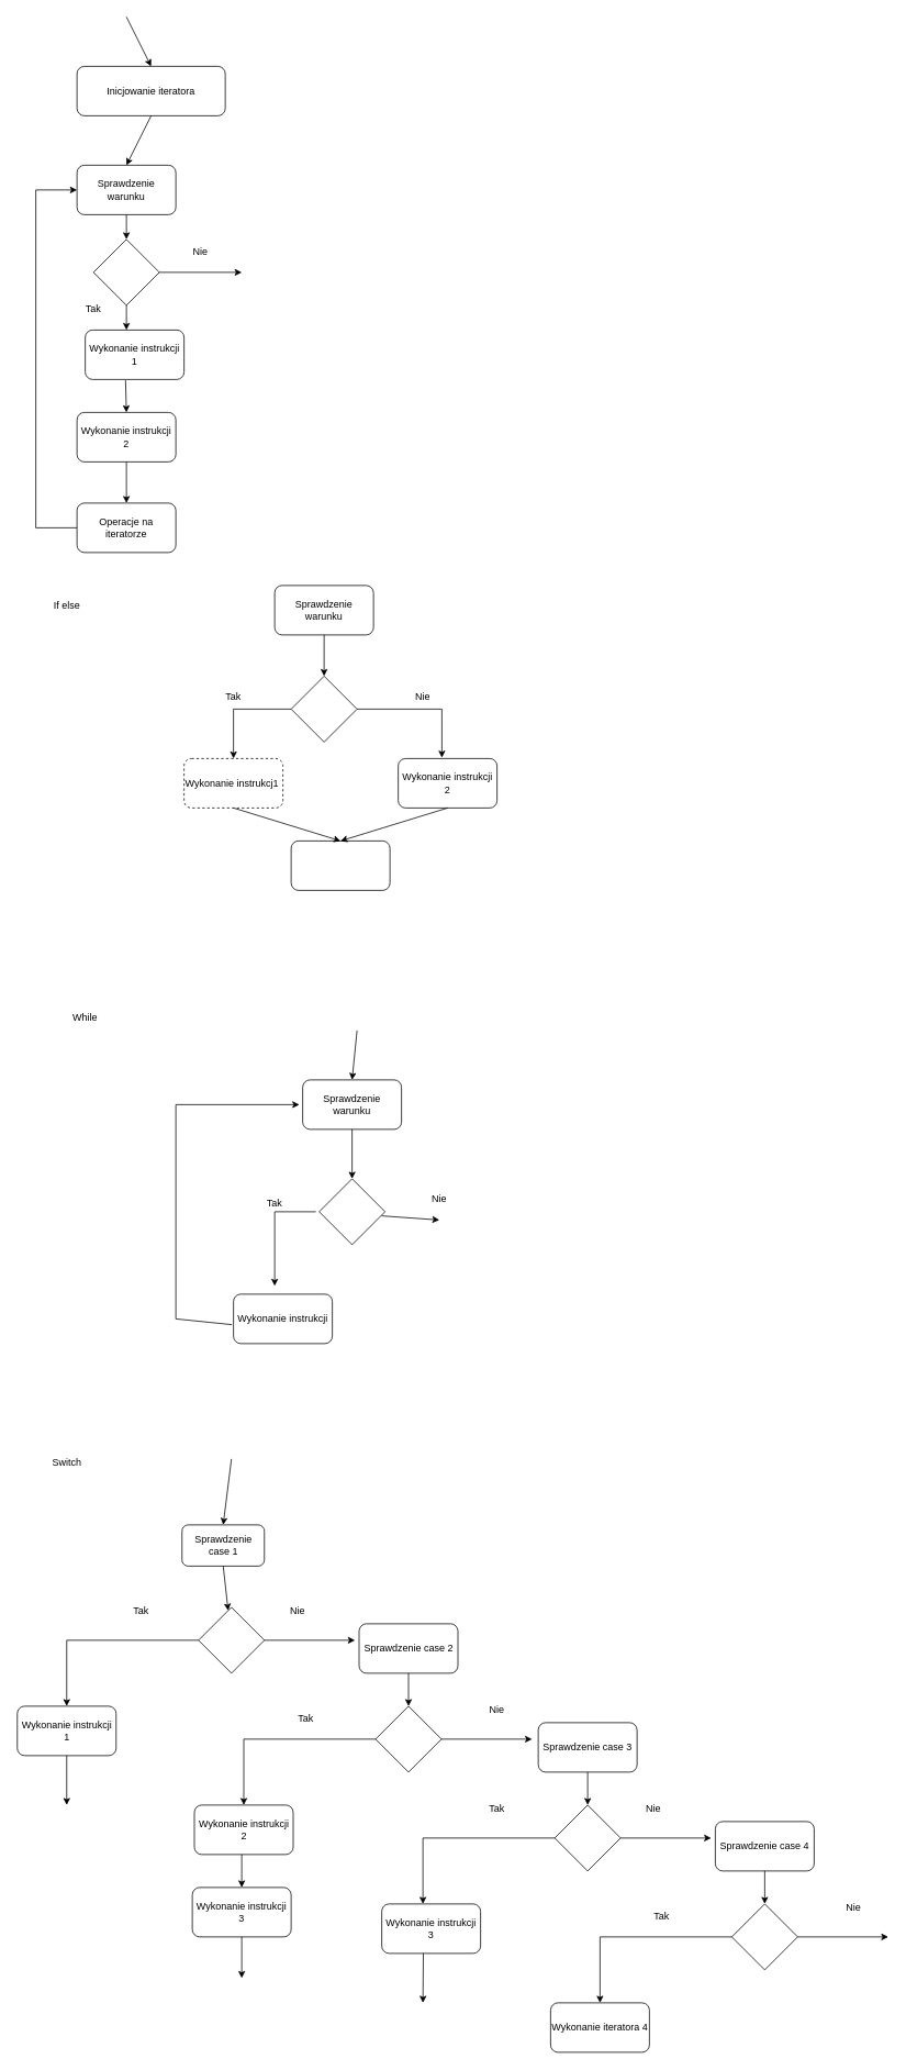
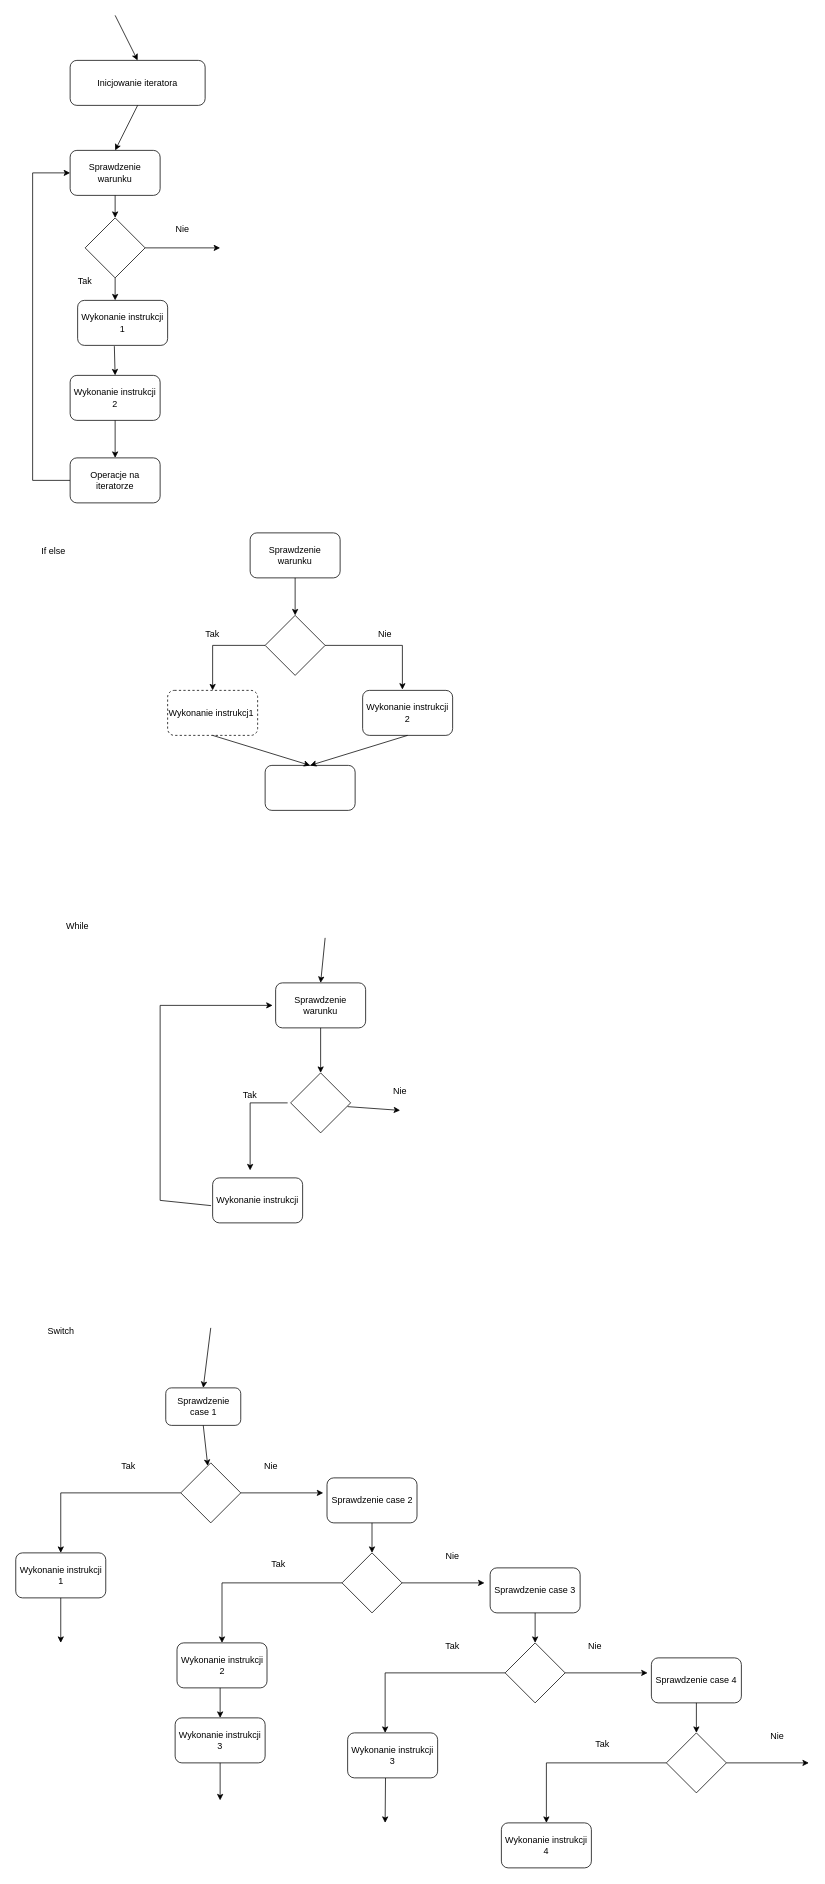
  <mxCell id="0" />
  <mxCell id="1" parent="0" />
  <mxCell id="2" value="Inicjowanie iteratora" style="rounded=1;whiteSpace=wrap;html=1;" vertex="1" parent="1"><mxGeometry x="93" y="80" width="180" height="60" as="geometry" /></mxCell>
  <mxCell id="3" value="" style="endArrow=classic;html=1;rounded=0;entryX=0.5;entryY=0;entryDx=0;entryDy=0;" edge="1" parent="1" target="2"><mxGeometry width="50" height="50" relative="1" as="geometry"><mxPoint x="153" y="20" as="sourcePoint" /><mxPoint x="163" y="10" as="targetPoint" /></mxGeometry></mxCell>
  <mxCell id="4" value="" style="endArrow=classic;html=1;rounded=0;exitX=0.5;exitY=1;exitDx=0;exitDy=0;" edge="1" parent="1" source="2"><mxGeometry width="50" height="50" relative="1" as="geometry"><mxPoint x="403" y="220" as="sourcePoint" /><mxPoint x="153" y="200" as="targetPoint" /></mxGeometry></mxCell>
  <mxCell id="5" value="Sprawdzenie warunku" style="rounded=1;whiteSpace=wrap;html=1;" vertex="1" parent="1"><mxGeometry x="93" y="200" width="120" height="60" as="geometry" /></mxCell>
  <mxCell id="6" value="" style="rhombus;whiteSpace=wrap;html=1;" vertex="1" parent="1"><mxGeometry x="113" y="290" width="80" height="80" as="geometry" /></mxCell>
  <mxCell id="7" value="" style="endArrow=classic;html=1;rounded=0;exitX=0.5;exitY=1;exitDx=0;exitDy=0;" edge="1" parent="1" source="6"><mxGeometry width="50" height="50" relative="1" as="geometry"><mxPoint x="403" y="500" as="sourcePoint" /><mxPoint x="153" y="400" as="targetPoint" /></mxGeometry></mxCell>
  <mxCell id="8" value="" style="endArrow=classic;html=1;rounded=0;exitX=0.408;exitY=1.017;exitDx=0;exitDy=0;entryX=0.5;entryY=0;entryDx=0;entryDy=0;exitPerimeter=0;" edge="1" parent="1" source="14"><mxGeometry width="50" height="50" relative="1" as="geometry"><mxPoint x="153" y="480" as="sourcePoint" /><mxPoint x="153" y="500" as="targetPoint" /></mxGeometry></mxCell>
  <mxCell id="9" value="" style="endArrow=classic;html=1;rounded=0;exitX=0.5;exitY=1;exitDx=0;exitDy=0;entryX=0.5;entryY=0;entryDx=0;entryDy=0;" edge="1" parent="1" source="5" target="6"><mxGeometry width="50" height="50" relative="1" as="geometry"><mxPoint x="243" y="320" as="sourcePoint" /><mxPoint x="293" y="270" as="targetPoint" /></mxGeometry></mxCell>
  <mxCell id="10" value="Tak" style="text;html=1;strokeColor=none;fillColor=none;align=center;verticalAlign=middle;whiteSpace=wrap;rounded=0;" vertex="1" parent="1"><mxGeometry x="83" y="360" width="60" height="30" as="geometry" /></mxCell>
  <mxCell id="11" value="" style="endArrow=classic;html=1;rounded=0;exitX=1;exitY=0.5;exitDx=0;exitDy=0;" edge="1" parent="1" source="6"><mxGeometry width="50" height="50" relative="1" as="geometry"><mxPoint x="243" y="360" as="sourcePoint" /><mxPoint x="293" y="330" as="targetPoint" /></mxGeometry></mxCell>
  <mxCell id="12" value="" style="endArrow=classic;html=1;rounded=0;exitX=0;exitY=0.5;exitDx=0;exitDy=0;entryX=0;entryY=0.5;entryDx=0;entryDy=0;" edge="1" parent="1" target="5"><mxGeometry width="50" height="50" relative="1" as="geometry"><mxPoint x="93" y="640" as="sourcePoint" /><mxPoint x="63" y="230" as="targetPoint" /><Array as="points"><mxPoint x="43" y="640" /><mxPoint x="43" y="230" /></Array></mxGeometry></mxCell>
  <mxCell id="13" value="Nie" style="text;html=1;strokeColor=none;fillColor=none;align=center;verticalAlign=middle;whiteSpace=wrap;rounded=0;" vertex="1" parent="1"><mxGeometry x="213" y="290" width="60" height="30" as="geometry" /></mxCell>
  <mxCell id="14" value="Wykonanie instrukcji 1" style="rounded=1;whiteSpace=wrap;html=1;" vertex="1" parent="1"><mxGeometry x="103" y="400" width="120" height="60" as="geometry" /></mxCell>
  <mxCell id="15" value="Wykonanie instrukcji 2" style="rounded=1;whiteSpace=wrap;html=1;" vertex="1" parent="1"><mxGeometry x="93" y="500" width="120" height="60" as="geometry" /></mxCell>
  <mxCell id="16" value="" style="endArrow=classic;html=1;rounded=0;entryX=0.5;entryY=0;entryDx=0;entryDy=0;" edge="1" parent="1" target="17"><mxGeometry width="50" height="50" relative="1" as="geometry"><mxPoint x="153" y="560" as="sourcePoint" /><mxPoint x="203" y="510" as="targetPoint" /></mxGeometry></mxCell>
  <mxCell id="17" value="Operacje na iteratorze" style="rounded=1;whiteSpace=wrap;html=1;" vertex="1" parent="1"><mxGeometry x="93" y="610" width="120" height="60" as="geometry" /></mxCell>
  <mxCell id="18" value="Sprawdzenie warunku" style="rounded=1;whiteSpace=wrap;html=1;" vertex="1" parent="1"><mxGeometry x="333" y="710" width="120" height="60" as="geometry" /></mxCell>
  <mxCell id="19" value="" style="endArrow=classic;html=1;rounded=0;exitX=0.5;exitY=1;exitDx=0;exitDy=0;" edge="1" parent="1" source="18"><mxGeometry width="50" height="50" relative="1" as="geometry"><mxPoint x="413" y="840" as="sourcePoint" /><mxPoint x="393" y="820" as="targetPoint" /></mxGeometry></mxCell>
  <mxCell id="20" value="" style="rhombus;whiteSpace=wrap;html=1;" vertex="1" parent="1"><mxGeometry x="353" y="820" width="80" height="80" as="geometry" /></mxCell>
  <mxCell id="21" value="Wykonanie instrukcj1&amp;nbsp;" style="rounded=1;whiteSpace=wrap;html=1;dashed=1;" vertex="1" parent="1"><mxGeometry x="223" y="920" width="120" height="60" as="geometry" /></mxCell>
  <mxCell id="22" value="Wykonanie instrukcji 2" style="rounded=1;whiteSpace=wrap;html=1;" vertex="1" parent="1"><mxGeometry x="483" y="920" width="120" height="60" as="geometry" /></mxCell>
  <mxCell id="23" value="Tak" style="text;html=1;strokeColor=none;fillColor=none;align=center;verticalAlign=middle;whiteSpace=wrap;rounded=0;" vertex="1" parent="1"><mxGeometry x="253" y="830" width="60" height="30" as="geometry" /></mxCell>
  <mxCell id="24" value="Nie" style="text;html=1;strokeColor=none;fillColor=none;align=center;verticalAlign=middle;whiteSpace=wrap;rounded=0;" vertex="1" parent="1"><mxGeometry x="483" y="830" width="60" height="30" as="geometry" /></mxCell>
  <mxCell id="25" value="" style="endArrow=classic;html=1;rounded=0;exitX=0;exitY=0.5;exitDx=0;exitDy=0;entryX=0.5;entryY=0;entryDx=0;entryDy=0;" edge="1" parent="1" source="20" target="21"><mxGeometry width="50" height="50" relative="1" as="geometry"><mxPoint x="313" y="870" as="sourcePoint" /><mxPoint x="363" y="820" as="targetPoint" /><Array as="points"><mxPoint x="283" y="860" /></Array></mxGeometry></mxCell>
  <mxCell id="26" value="" style="endArrow=classic;html=1;rounded=0;entryX=0.442;entryY=-0.017;entryDx=0;entryDy=0;entryPerimeter=0;exitX=1;exitY=0.5;exitDx=0;exitDy=0;" edge="1" parent="1" source="20" target="22"><mxGeometry width="50" height="50" relative="1" as="geometry"><mxPoint x="563" y="890" as="sourcePoint" /><mxPoint x="613" y="840" as="targetPoint" /><Array as="points"><mxPoint x="536" y="860" /></Array></mxGeometry></mxCell>
  <mxCell id="27" value="" style="rounded=1;whiteSpace=wrap;html=1;" vertex="1" parent="1"><mxGeometry x="353" y="1020" width="120" height="60" as="geometry" /></mxCell>
  <mxCell id="28" value="" style="endArrow=classic;html=1;rounded=0;exitX=0.5;exitY=1;exitDx=0;exitDy=0;entryX=0.5;entryY=0;entryDx=0;entryDy=0;" edge="1" parent="1" source="21" target="27"><mxGeometry width="50" height="50" relative="1" as="geometry"><mxPoint x="283" y="1080" as="sourcePoint" /><mxPoint x="333" y="1030" as="targetPoint" /></mxGeometry></mxCell>
  <mxCell id="29" value="" style="endArrow=classic;html=1;rounded=0;exitX=0.5;exitY=1;exitDx=0;exitDy=0;" edge="1" parent="1" source="22"><mxGeometry width="50" height="50" relative="1" as="geometry"><mxPoint x="563" y="1080" as="sourcePoint" /><mxPoint x="413" y="1020" as="targetPoint" /></mxGeometry></mxCell>
  <mxCell id="30" value="Sprawdzenie warunku" style="rounded=1;whiteSpace=wrap;html=1;" vertex="1" parent="1"><mxGeometry x="367" y="1310" width="120" height="60" as="geometry" /></mxCell>
  <mxCell id="31" value="" style="endArrow=classic;html=1;rounded=0;entryX=0.5;entryY=0;entryDx=0;entryDy=0;" edge="1" parent="1" target="30"><mxGeometry width="50" height="50" relative="1" as="geometry"><mxPoint x="433" y="1250" as="sourcePoint" /><mxPoint x="463" y="1220" as="targetPoint" /></mxGeometry></mxCell>
  <mxCell id="32" value="" style="rhombus;whiteSpace=wrap;html=1;" vertex="1" parent="1"><mxGeometry x="387" y="1430" width="80" height="80" as="geometry" /></mxCell>
  <mxCell id="33" value="" style="endArrow=classic;html=1;rounded=0;exitX=0.5;exitY=1;exitDx=0;exitDy=0;" edge="1" parent="1" source="30" target="32"><mxGeometry width="50" height="50" relative="1" as="geometry"><mxPoint x="623" y="1430" as="sourcePoint" /><mxPoint x="673" y="1380" as="targetPoint" /></mxGeometry></mxCell>
  <mxCell id="34" value="" style="endArrow=classic;html=1;rounded=0;" edge="1" parent="1"><mxGeometry width="50" height="50" relative="1" as="geometry"><mxPoint x="383" y="1470" as="sourcePoint" /><mxPoint x="333" y="1560" as="targetPoint" /><Array as="points"><mxPoint x="333" y="1470" /></Array></mxGeometry></mxCell>
  <mxCell id="35" value="Tak" style="text;html=1;strokeColor=none;fillColor=none;align=center;verticalAlign=middle;whiteSpace=wrap;rounded=0;" vertex="1" parent="1"><mxGeometry x="303" y="1445" width="60" height="30" as="geometry" /></mxCell>
  <mxCell id="36" value="Nie" style="text;html=1;strokeColor=none;fillColor=none;align=center;verticalAlign=middle;whiteSpace=wrap;rounded=0;" vertex="1" parent="1"><mxGeometry x="503" y="1440" width="60" height="30" as="geometry" /></mxCell>
  <mxCell id="37" value="Wykonanie instrukcji" style="rounded=1;whiteSpace=wrap;html=1;" vertex="1" parent="1"><mxGeometry x="283" y="1570" width="120" height="60" as="geometry" /></mxCell>
  <mxCell id="38" value="" style="endArrow=classic;html=1;rounded=0;exitX=-0.017;exitY=0.617;exitDx=0;exitDy=0;exitPerimeter=0;" edge="1" parent="1" source="37"><mxGeometry width="50" height="50" relative="1" as="geometry"><mxPoint x="293" y="1390" as="sourcePoint" /><mxPoint x="363" y="1340" as="targetPoint" /><Array as="points"><mxPoint x="213" y="1600" /><mxPoint x="213" y="1340" /></Array></mxGeometry></mxCell>
  <mxCell id="39" value="" style="endArrow=classic;html=1;rounded=0;" edge="1" parent="1"><mxGeometry width="50" height="50" relative="1" as="geometry"><mxPoint x="463" y="1475" as="sourcePoint" /><mxPoint x="533" y="1480" as="targetPoint" /></mxGeometry></mxCell>
  <mxCell id="40" value="Sprawdzenie case 1" style="rounded=1;whiteSpace=wrap;html=1;" vertex="1" parent="1"><mxGeometry x="220.5" y="1850" width="100" height="50" as="geometry" /></mxCell>
  <mxCell id="41" value="" style="endArrow=classic;html=1;rounded=0;entryX=0.5;entryY=0;entryDx=0;entryDy=0;" edge="1" parent="1" target="40"><mxGeometry width="50" height="50" relative="1" as="geometry"><mxPoint x="280.5" y="1770" as="sourcePoint" /><mxPoint x="280.5" y="1730" as="targetPoint" /></mxGeometry></mxCell>
  <mxCell id="42" value="" style="rhombus;whiteSpace=wrap;html=1;" vertex="1" parent="1"><mxGeometry x="240.5" y="1950" width="80" height="80" as="geometry" /></mxCell>
  <mxCell id="43" value="" style="endArrow=classic;html=1;rounded=0;exitX=0.5;exitY=1;exitDx=0;exitDy=0;" edge="1" parent="1" source="40" target="42"><mxGeometry width="50" height="50" relative="1" as="geometry"><mxPoint x="350.5" y="1950" as="sourcePoint" /><mxPoint x="400.5" y="1900" as="targetPoint" /></mxGeometry></mxCell>
  <mxCell id="44" value="" style="endArrow=classic;html=1;rounded=0;exitX=0;exitY=0.5;exitDx=0;exitDy=0;" edge="1" parent="1" source="42"><mxGeometry width="50" height="50" relative="1" as="geometry"><mxPoint x="220.5" y="2150" as="sourcePoint" /><mxPoint x="80.5" y="2070" as="targetPoint" /><Array as="points"><mxPoint x="80.5" y="1990" /></Array></mxGeometry></mxCell>
  <mxCell id="45" value="Wykonanie instrukcji 1" style="rounded=1;whiteSpace=wrap;html=1;" vertex="1" parent="1"><mxGeometry x="20.5" y="2070" width="120" height="60" as="geometry" /></mxCell>
  <mxCell id="46" value="" style="endArrow=classic;html=1;rounded=0;exitX=0.5;exitY=1;exitDx=0;exitDy=0;" edge="1" parent="1" source="45"><mxGeometry width="50" height="50" relative="1" as="geometry"><mxPoint x="90.5" y="2230" as="sourcePoint" /><mxPoint x="80.5" y="2190" as="targetPoint" /></mxGeometry></mxCell>
  <mxCell id="47" value="" style="endArrow=classic;html=1;rounded=0;exitX=1;exitY=0.5;exitDx=0;exitDy=0;" edge="1" parent="1" source="42"><mxGeometry width="50" height="50" relative="1" as="geometry"><mxPoint x="380.5" y="2010" as="sourcePoint" /><mxPoint x="430.5" y="1990" as="targetPoint" /></mxGeometry></mxCell>
  <mxCell id="48" value="Sprawdzenie case 2" style="rounded=1;whiteSpace=wrap;html=1;" vertex="1" parent="1"><mxGeometry x="435.5" y="1970" width="120" height="60" as="geometry" /></mxCell>
  <mxCell id="49" value="" style="rhombus;whiteSpace=wrap;html=1;" vertex="1" parent="1"><mxGeometry x="455.5" y="2070" width="80" height="80" as="geometry" /></mxCell>
  <mxCell id="50" value="" style="endArrow=classic;html=1;rounded=0;exitX=0.5;exitY=1;exitDx=0;exitDy=0;" edge="1" parent="1" source="48" target="49"><mxGeometry width="50" height="50" relative="1" as="geometry"><mxPoint x="565.5" y="2070" as="sourcePoint" /><mxPoint x="615.5" y="2020" as="targetPoint" /></mxGeometry></mxCell>
  <mxCell id="51" value="" style="endArrow=classic;html=1;rounded=0;exitX=0;exitY=0.5;exitDx=0;exitDy=0;" edge="1" parent="1" source="49"><mxGeometry width="50" height="50" relative="1" as="geometry"><mxPoint x="435.5" y="2270" as="sourcePoint" /><mxPoint x="295.5" y="2190" as="targetPoint" /><Array as="points"><mxPoint x="295.5" y="2110" /></Array></mxGeometry></mxCell>
  <mxCell id="52" value="Wykonanie instrukcji 2" style="rounded=1;whiteSpace=wrap;html=1;" vertex="1" parent="1"><mxGeometry x="235.5" y="2190" width="120" height="60" as="geometry" /></mxCell>
  <mxCell id="53" value="" style="endArrow=classic;html=1;rounded=0;exitX=1;exitY=0.5;exitDx=0;exitDy=0;" edge="1" parent="1" source="49"><mxGeometry width="50" height="50" relative="1" as="geometry"><mxPoint x="595.5" y="2130" as="sourcePoint" /><mxPoint x="645.5" y="2110" as="targetPoint" /></mxGeometry></mxCell>
  <mxCell id="54" value="Tak" style="text;html=1;strokeColor=none;fillColor=none;align=center;verticalAlign=middle;whiteSpace=wrap;rounded=0;" vertex="1" parent="1"><mxGeometry x="140.5" y="1940" width="60" height="30" as="geometry" /></mxCell>
  <mxCell id="55" value="Nie" style="text;html=1;strokeColor=none;fillColor=none;align=center;verticalAlign=middle;whiteSpace=wrap;rounded=0;" vertex="1" parent="1"><mxGeometry x="330.5" y="1940" width="60" height="30" as="geometry" /></mxCell>
  <mxCell id="56" value="Tak" style="text;html=1;strokeColor=none;fillColor=none;align=center;verticalAlign=middle;whiteSpace=wrap;rounded=0;" vertex="1" parent="1"><mxGeometry x="340.5" y="2070" width="60" height="30" as="geometry" /></mxCell>
  <mxCell id="57" value="Nie" style="text;html=1;strokeColor=none;fillColor=none;align=center;verticalAlign=middle;whiteSpace=wrap;rounded=0;" vertex="1" parent="1"><mxGeometry x="573" y="2060" width="60" height="30" as="geometry" /></mxCell>
  <mxCell id="58" value="Wykonanie instrukcji 3" style="rounded=1;whiteSpace=wrap;html=1;" vertex="1" parent="1"><mxGeometry x="233" y="2290" width="120" height="60" as="geometry" /></mxCell>
  <mxCell id="59" value="" style="endArrow=classic;html=1;rounded=0;entryX=0.5;entryY=0;entryDx=0;entryDy=0;" edge="1" parent="1" target="58"><mxGeometry width="50" height="50" relative="1" as="geometry"><mxPoint x="293" y="2250" as="sourcePoint" /><mxPoint x="343" y="2200" as="targetPoint" /></mxGeometry></mxCell>
  <mxCell id="60" value="Sprawdzenie case 3" style="rounded=1;whiteSpace=wrap;html=1;" vertex="1" parent="1"><mxGeometry x="653" y="2090" width="120" height="60" as="geometry" /></mxCell>
  <mxCell id="61" value="" style="rhombus;whiteSpace=wrap;html=1;" vertex="1" parent="1"><mxGeometry x="673" y="2190" width="80" height="80" as="geometry" /></mxCell>
  <mxCell id="62" value="" style="endArrow=classic;html=1;rounded=0;exitX=0.5;exitY=1;exitDx=0;exitDy=0;" edge="1" parent="1" source="60" target="61"><mxGeometry width="50" height="50" relative="1" as="geometry"><mxPoint x="783" y="2190" as="sourcePoint" /><mxPoint x="833" y="2140" as="targetPoint" /></mxGeometry></mxCell>
  <mxCell id="63" value="" style="endArrow=classic;html=1;rounded=0;exitX=0;exitY=0.5;exitDx=0;exitDy=0;" edge="1" parent="1" source="61"><mxGeometry width="50" height="50" relative="1" as="geometry"><mxPoint x="653" y="2390" as="sourcePoint" /><mxPoint x="513" y="2310" as="targetPoint" /><Array as="points"><mxPoint x="513" y="2230" /></Array></mxGeometry></mxCell>
  <mxCell id="64" value="" style="endArrow=classic;html=1;rounded=0;exitX=0.5;exitY=1;exitDx=0;exitDy=0;" edge="1" parent="1"><mxGeometry width="50" height="50" relative="1" as="geometry"><mxPoint x="513.5" y="2370" as="sourcePoint" /><mxPoint x="513" y="2430" as="targetPoint" /></mxGeometry></mxCell>
  <mxCell id="65" value="" style="endArrow=classic;html=1;rounded=0;exitX=1;exitY=0.5;exitDx=0;exitDy=0;" edge="1" parent="1" source="61"><mxGeometry width="50" height="50" relative="1" as="geometry"><mxPoint x="813" y="2250" as="sourcePoint" /><mxPoint x="863" y="2230" as="targetPoint" /></mxGeometry></mxCell>
  <mxCell id="66" value="Sprawdzenie case 4" style="rounded=1;whiteSpace=wrap;html=1;" vertex="1" parent="1"><mxGeometry x="868" y="2210" width="120" height="60" as="geometry" /></mxCell>
  <mxCell id="67" value="" style="rhombus;whiteSpace=wrap;html=1;" vertex="1" parent="1"><mxGeometry x="888" y="2310" width="80" height="80" as="geometry" /></mxCell>
  <mxCell id="68" value="" style="endArrow=classic;html=1;rounded=0;exitX=0.5;exitY=1;exitDx=0;exitDy=0;" edge="1" parent="1" source="66" target="67"><mxGeometry width="50" height="50" relative="1" as="geometry"><mxPoint x="998" y="2310" as="sourcePoint" /><mxPoint x="1048" y="2260" as="targetPoint" /></mxGeometry></mxCell>
  <mxCell id="69" value="" style="endArrow=classic;html=1;rounded=0;exitX=0;exitY=0.5;exitDx=0;exitDy=0;" edge="1" parent="1" source="67"><mxGeometry width="50" height="50" relative="1" as="geometry"><mxPoint x="868" y="2510" as="sourcePoint" /><mxPoint x="728" y="2430" as="targetPoint" /><Array as="points"><mxPoint x="728" y="2350" /></Array></mxGeometry></mxCell>
- <mxCell id="70" value="Wykonanie iteratora 4" style="rounded=1;whiteSpace=wrap;html=1;" vertex="1" parent="1"><mxGeometry x="668" y="2430" width="120" height="60" as="geometry" /></mxCell>
+ <mxCell id="70" value="Wykonanie instrukcji 4" style="rounded=1;whiteSpace=wrap;html=1;" vertex="1" parent="1"><mxGeometry x="668" y="2430" width="120" height="60" as="geometry" /></mxCell>
  <mxCell id="71" value="" style="endArrow=classic;html=1;rounded=0;exitX=1;exitY=0.5;exitDx=0;exitDy=0;" edge="1" parent="1" source="67"><mxGeometry width="50" height="50" relative="1" as="geometry"><mxPoint x="1028" y="2370" as="sourcePoint" /><mxPoint x="1078" y="2350" as="targetPoint" /></mxGeometry></mxCell>
  <mxCell id="72" value="Tak" style="text;html=1;strokeColor=none;fillColor=none;align=center;verticalAlign=middle;whiteSpace=wrap;rounded=0;" vertex="1" parent="1"><mxGeometry x="573" y="2180" width="60" height="30" as="geometry" /></mxCell>
  <mxCell id="73" value="Nie" style="text;html=1;strokeColor=none;fillColor=none;align=center;verticalAlign=middle;whiteSpace=wrap;rounded=0;" vertex="1" parent="1"><mxGeometry x="763" y="2180" width="60" height="30" as="geometry" /></mxCell>
  <mxCell id="74" value="Tak" style="text;html=1;strokeColor=none;fillColor=none;align=center;verticalAlign=middle;whiteSpace=wrap;rounded=0;" vertex="1" parent="1"><mxGeometry x="773" y="2310" width="60" height="30" as="geometry" /></mxCell>
  <mxCell id="75" value="Nie" style="text;html=1;strokeColor=none;fillColor=none;align=center;verticalAlign=middle;whiteSpace=wrap;rounded=0;" vertex="1" parent="1"><mxGeometry x="1005.5" y="2300" width="60" height="30" as="geometry" /></mxCell>
  <mxCell id="76" value="Wykonanie instrukcji 3" style="rounded=1;whiteSpace=wrap;html=1;" vertex="1" parent="1"><mxGeometry x="463" y="2310" width="120" height="60" as="geometry" /></mxCell>
  <mxCell id="77" value="" style="endArrow=classic;html=1;rounded=0;exitX=0.5;exitY=1;exitDx=0;exitDy=0;" edge="1" parent="1" source="58"><mxGeometry width="50" height="50" relative="1" as="geometry"><mxPoint x="313" y="2430" as="sourcePoint" /><mxPoint x="293" y="2400" as="targetPoint" /></mxGeometry></mxCell>
- <mxCell id="78" value="If else" style="text;html=1;strokeColor=none;fillColor=none;align=center;verticalAlign=middle;whiteSpace=wrap;rounded=0;" vertex="1" parent="1"><mxGeometry x="50.5" y="720" width="60" height="30" as="geometry" /></mxCell>
+ <mxCell id="78" value="If else" style="text;html=1;strokeColor=none;fillColor=none;align=center;verticalAlign=middle;whiteSpace=wrap;rounded=0;" vertex="1" parent="1"><mxGeometry x="40.5" y="720" width="60" height="30" as="geometry" /></mxCell>
  <mxCell id="79" value="While" style="text;html=1;strokeColor=none;fillColor=none;align=center;verticalAlign=middle;whiteSpace=wrap;rounded=0;" vertex="1" parent="1"><mxGeometry x="73" y="1220" width="60" height="30" as="geometry" /></mxCell>
  <mxCell id="80" value="Switch" style="text;html=1;strokeColor=none;fillColor=none;align=center;verticalAlign=middle;whiteSpace=wrap;rounded=0;" vertex="1" parent="1"><mxGeometry x="50.5" y="1760" width="60" height="30" as="geometry" /></mxCell>
